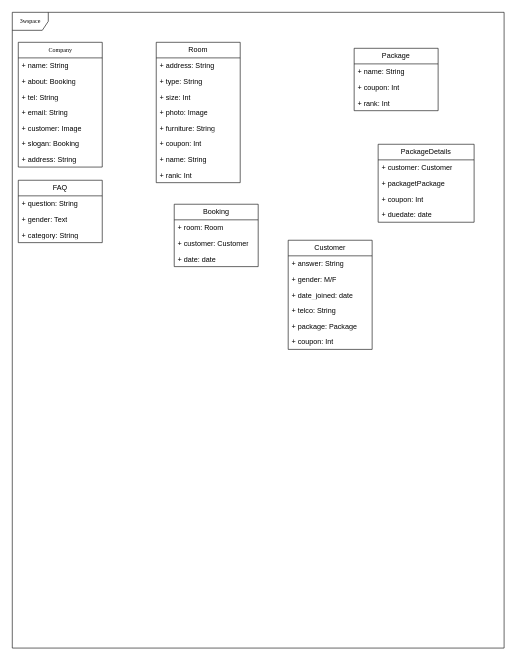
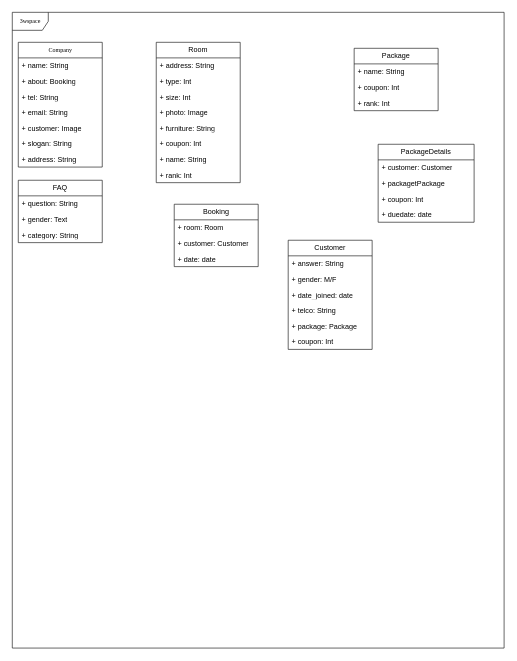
  <mxCell id="0" />
  <mxCell id="1" parent="0" />
  <mxCell id="2" value="3wspace" style="shape=umlFrame;whiteSpace=wrap;html=1;rounded=0;shadow=0;comic=0;labelBackgroundColor=none;strokeWidth=1;fontFamily=Verdana;fontSize=10;align=center;" parent="1" vertex="1"><mxGeometry width="820" height="1060" as="geometry" x="20" y="20" /></mxCell>
  <mxCell id="3" value="Company" style="swimlane;html=1;fontStyle=0;childLayout=stackLayout;horizontal=1;startSize=26;fillColor=none;horizontalStack=0;resizeParent=1;resizeLast=0;collapsible=1;marginBottom=0;swimlaneFillColor=#ffffff;rounded=0;shadow=0;comic=0;labelBackgroundColor=none;strokeWidth=1;fontFamily=Verdana;fontSize=10;align=center;" parent="1" vertex="1"><mxGeometry x="30" y="70" width="140" height="208" as="geometry"><mxRectangle x="590" y="60" width="90" height="30" as="alternateBounds" /></mxGeometry></mxCell>
  <mxCell id="4" value="+ name: String" style="text;html=1;strokeColor=none;fillColor=none;align=left;verticalAlign=top;spacingLeft=4;spacingRight=4;whiteSpace=wrap;overflow=hidden;rotatable=0;points=[[0,0.5],[1,0.5]];portConstraint=eastwest;" parent="3" vertex="1"><mxGeometry y="26" width="140" height="26" as="geometry" /></mxCell>
  <mxCell id="5" value="+ about: Booking" style="text;html=1;strokeColor=none;fillColor=none;align=left;verticalAlign=top;spacingLeft=4;spacingRight=4;whiteSpace=wrap;overflow=hidden;rotatable=0;points=[[0,0.5],[1,0.5]];portConstraint=eastwest;" parent="3" vertex="1"><mxGeometry y="52" width="140" height="26" as="geometry" /></mxCell>
  <mxCell id="6" value="+ tel: String" style="text;html=1;strokeColor=none;fillColor=none;align=left;verticalAlign=top;spacingLeft=4;spacingRight=4;whiteSpace=wrap;overflow=hidden;rotatable=0;points=[[0,0.5],[1,0.5]];portConstraint=eastwest;" parent="3" vertex="1"><mxGeometry y="78" width="140" height="26" as="geometry" /></mxCell>
  <mxCell id="7" value="+ email: String" style="text;html=1;strokeColor=none;fillColor=none;align=left;verticalAlign=top;spacingLeft=4;spacingRight=4;whiteSpace=wrap;overflow=hidden;rotatable=0;points=[[0,0.5],[1,0.5]];portConstraint=eastwest;" parent="3" vertex="1"><mxGeometry y="104" width="140" height="26" as="geometry" /></mxCell>
  <mxCell id="8" value="+ customer: Image" style="text;html=1;strokeColor=none;fillColor=none;align=left;verticalAlign=top;spacingLeft=4;spacingRight=4;whiteSpace=wrap;overflow=hidden;rotatable=0;points=[[0,0.5],[1,0.5]];portConstraint=eastwest;" parent="3" vertex="1"><mxGeometry y="130" width="140" height="26" as="geometry" /></mxCell>
- <mxCell id="9" value="+ slogan: Booking" style="text;html=1;strokeColor=none;fillColor=none;align=left;verticalAlign=top;spacingLeft=4;spacingRight=4;whiteSpace=wrap;overflow=hidden;rotatable=0;points=[[0,0.5],[1,0.5]];portConstraint=eastwest;" parent="3" vertex="1"><mxGeometry y="156" width="140" height="26" as="geometry" /></mxCell>
+ <mxCell id="9" value="+ slogan: String" style="text;html=1;strokeColor=none;fillColor=none;align=left;verticalAlign=top;spacingLeft=4;spacingRight=4;whiteSpace=wrap;overflow=hidden;rotatable=0;points=[[0,0.5],[1,0.5]];portConstraint=eastwest;" parent="3" vertex="1"><mxGeometry y="156" width="140" height="26" as="geometry" /></mxCell>
  <mxCell id="10" value="+ address: String" style="text;html=1;strokeColor=none;fillColor=none;align=left;verticalAlign=top;spacingLeft=4;spacingRight=4;whiteSpace=wrap;overflow=hidden;rotatable=0;points=[[0,0.5],[1,0.5]];portConstraint=eastwest;" parent="3" vertex="1"><mxGeometry y="182" width="140" height="26" as="geometry" /></mxCell>
  <mxCell id="11" value="FAQ" style="swimlane;fontStyle=0;childLayout=stackLayout;horizontal=1;startSize=26;fillColor=none;horizontalStack=0;resizeParent=1;resizeParentMax=0;resizeLast=0;collapsible=1;marginBottom=0;whiteSpace=wrap;html=1;" parent="1" vertex="1"><mxGeometry x="30" y="300" width="140" height="104" as="geometry" /></mxCell>
  <mxCell id="12" value="+ question: String" style="text;strokeColor=none;fillColor=none;align=left;verticalAlign=top;spacingLeft=4;spacingRight=4;overflow=hidden;rotatable=0;points=[[0,0.5],[1,0.5]];portConstraint=eastwest;whiteSpace=wrap;html=1;" parent="11" vertex="1"><mxGeometry y="26" width="140" height="26" as="geometry" /></mxCell>
  <mxCell id="13" value="+ gender: Text" style="text;strokeColor=none;fillColor=none;align=left;verticalAlign=top;spacingLeft=4;spacingRight=4;overflow=hidden;rotatable=0;points=[[0,0.5],[1,0.5]];portConstraint=eastwest;whiteSpace=wrap;html=1;" parent="11" vertex="1"><mxGeometry y="52" width="140" height="26" as="geometry" /></mxCell>
  <mxCell id="14" value="+ category: String" style="text;strokeColor=none;fillColor=none;align=left;verticalAlign=top;spacingLeft=4;spacingRight=4;overflow=hidden;rotatable=0;points=[[0,0.5],[1,0.5]];portConstraint=eastwest;whiteSpace=wrap;html=1;" parent="11" vertex="1"><mxGeometry y="78" width="140" height="26" as="geometry" /></mxCell>
  <mxCell id="15" value="Customer" style="swimlane;fontStyle=0;childLayout=stackLayout;horizontal=1;startSize=26;fillColor=none;horizontalStack=0;resizeParent=1;resizeParentMax=0;resizeLast=0;collapsible=1;marginBottom=0;whiteSpace=wrap;html=1;" parent="1" vertex="1"><mxGeometry x="480" y="400" width="140" height="182" as="geometry" /></mxCell>
  <mxCell id="16" value="+ answer: String" style="text;strokeColor=none;fillColor=none;align=left;verticalAlign=top;spacingLeft=4;spacingRight=4;overflow=hidden;rotatable=0;points=[[0,0.5],[1,0.5]];portConstraint=eastwest;whiteSpace=wrap;html=1;" parent="15" vertex="1"><mxGeometry y="26" width="140" height="26" as="geometry" /></mxCell>
  <mxCell id="17" value="+ gender: M/F" style="text;strokeColor=none;fillColor=none;align=left;verticalAlign=top;spacingLeft=4;spacingRight=4;overflow=hidden;rotatable=0;points=[[0,0.5],[1,0.5]];portConstraint=eastwest;whiteSpace=wrap;html=1;" parent="15" vertex="1"><mxGeometry y="52" width="140" height="26" as="geometry" /></mxCell>
  <mxCell id="18" value="+ date_joined: date" style="text;strokeColor=none;fillColor=none;align=left;verticalAlign=top;spacingLeft=4;spacingRight=4;overflow=hidden;rotatable=0;points=[[0,0.5],[1,0.5]];portConstraint=eastwest;whiteSpace=wrap;html=1;" parent="15" vertex="1"><mxGeometry y="78" width="140" height="26" as="geometry" /></mxCell>
  <mxCell id="19" value="+ telco: String" style="text;strokeColor=none;fillColor=none;align=left;verticalAlign=top;spacingLeft=4;spacingRight=4;overflow=hidden;rotatable=0;points=[[0,0.5],[1,0.5]];portConstraint=eastwest;whiteSpace=wrap;html=1;" parent="15" vertex="1"><mxGeometry y="104" width="140" height="26" as="geometry" /></mxCell>
  <mxCell id="20" value="+ package: Package" style="text;strokeColor=none;fillColor=none;align=left;verticalAlign=top;spacingLeft=4;spacingRight=4;overflow=hidden;rotatable=0;points=[[0,0.5],[1,0.5]];portConstraint=eastwest;whiteSpace=wrap;html=1;" parent="15" vertex="1"><mxGeometry y="130" width="140" height="26" as="geometry" /></mxCell>
  <mxCell id="21" value="+ coupon: Int" style="text;strokeColor=none;fillColor=none;align=left;verticalAlign=top;spacingLeft=4;spacingRight=4;overflow=hidden;rotatable=0;points=[[0,0.5],[1,0.5]];portConstraint=eastwest;whiteSpace=wrap;html=1;" parent="15" vertex="1"><mxGeometry y="156" width="140" height="26" as="geometry" /></mxCell>
  <mxCell id="22" value="Package" style="swimlane;fontStyle=0;childLayout=stackLayout;horizontal=1;startSize=26;fillColor=none;horizontalStack=0;resizeParent=1;resizeParentMax=0;resizeLast=0;collapsible=1;marginBottom=0;whiteSpace=wrap;html=1;" parent="1" vertex="1"><mxGeometry x="590" y="80" width="140" height="104" as="geometry" /></mxCell>
  <mxCell id="23" value="+ name: String" style="text;strokeColor=none;fillColor=none;align=left;verticalAlign=top;spacingLeft=4;spacingRight=4;overflow=hidden;rotatable=0;points=[[0,0.5],[1,0.5]];portConstraint=eastwest;whiteSpace=wrap;html=1;" parent="22" vertex="1"><mxGeometry y="26" width="140" height="26" as="geometry" /></mxCell>
  <mxCell id="24" value="+ coupon: Int" style="text;strokeColor=none;fillColor=none;align=left;verticalAlign=top;spacingLeft=4;spacingRight=4;overflow=hidden;rotatable=0;points=[[0,0.5],[1,0.5]];portConstraint=eastwest;whiteSpace=wrap;html=1;" parent="22" vertex="1"><mxGeometry y="52" width="140" height="26" as="geometry" /></mxCell>
  <mxCell id="25" value="+ rank: Int" style="text;strokeColor=none;fillColor=none;align=left;verticalAlign=top;spacingLeft=4;spacingRight=4;overflow=hidden;rotatable=0;points=[[0,0.5],[1,0.5]];portConstraint=eastwest;whiteSpace=wrap;html=1;" parent="22" vertex="1"><mxGeometry y="78" width="140" height="26" as="geometry" /></mxCell>
  <mxCell id="26" value="Booking" style="swimlane;fontStyle=0;childLayout=stackLayout;horizontal=1;startSize=26;fillColor=none;horizontalStack=0;resizeParent=1;resizeParentMax=0;resizeLast=0;collapsible=1;marginBottom=0;whiteSpace=wrap;html=1;fillOpacity=100;" parent="1" vertex="1"><mxGeometry x="290" y="340" width="140" height="104" as="geometry" /></mxCell>
  <mxCell id="27" value="+ room: Room" style="text;strokeColor=none;fillColor=none;align=left;verticalAlign=top;spacingLeft=4;spacingRight=4;overflow=hidden;rotatable=0;points=[[0,0.5],[1,0.5]];portConstraint=eastwest;whiteSpace=wrap;html=1;" parent="26" vertex="1"><mxGeometry y="26" width="140" height="26" as="geometry" /></mxCell>
  <mxCell id="28" value="+ customer: Customer" style="text;strokeColor=none;fillColor=none;align=left;verticalAlign=top;spacingLeft=4;spacingRight=4;overflow=hidden;rotatable=0;points=[[0,0.5],[1,0.5]];portConstraint=eastwest;whiteSpace=wrap;html=1;" parent="26" vertex="1"><mxGeometry y="52" width="140" height="26" as="geometry" /></mxCell>
  <mxCell id="29" value="+ date: date" style="text;strokeColor=none;fillColor=none;align=left;verticalAlign=top;spacingLeft=4;spacingRight=4;overflow=hidden;rotatable=0;points=[[0,0.5],[1,0.5]];portConstraint=eastwest;whiteSpace=wrap;html=1;" parent="26" vertex="1"><mxGeometry y="78" width="140" height="26" as="geometry" /></mxCell>
  <mxCell id="30" value="Room" style="swimlane;fontStyle=0;childLayout=stackLayout;horizontal=1;startSize=26;fillColor=none;horizontalStack=0;resizeParent=1;resizeParentMax=0;resizeLast=0;collapsible=1;marginBottom=0;whiteSpace=wrap;html=1;" parent="1" vertex="1"><mxGeometry x="260" y="70" width="140" height="234" as="geometry" /></mxCell>
  <mxCell id="31" value="+ address: String" style="text;strokeColor=none;fillColor=none;align=left;verticalAlign=top;spacingLeft=4;spacingRight=4;overflow=hidden;rotatable=0;points=[[0,0.5],[1,0.5]];portConstraint=eastwest;whiteSpace=wrap;html=1;" parent="30" vertex="1"><mxGeometry y="26" width="140" height="26" as="geometry" /></mxCell>
- <mxCell id="32" value="+ type: String" style="text;strokeColor=none;fillColor=none;align=left;verticalAlign=top;spacingLeft=4;spacingRight=4;overflow=hidden;rotatable=0;points=[[0,0.5],[1,0.5]];portConstraint=eastwest;whiteSpace=wrap;html=1;" parent="30" vertex="1"><mxGeometry y="52" width="140" height="26" as="geometry" /></mxCell>
+ <mxCell id="32" value="+ type: Int" style="text;strokeColor=none;fillColor=none;align=left;verticalAlign=top;spacingLeft=4;spacingRight=4;overflow=hidden;rotatable=0;points=[[0,0.5],[1,0.5]];portConstraint=eastwest;whiteSpace=wrap;html=1;" parent="30" vertex="1"><mxGeometry y="52" width="140" height="26" as="geometry" /></mxCell>
  <mxCell id="33" value="+ size: Int" style="text;strokeColor=none;fillColor=none;align=left;verticalAlign=top;spacingLeft=4;spacingRight=4;overflow=hidden;rotatable=0;points=[[0,0.5],[1,0.5]];portConstraint=eastwest;whiteSpace=wrap;html=1;" parent="30" vertex="1"><mxGeometry y="78" width="140" height="26" as="geometry" /></mxCell>
  <mxCell id="34" value="+ photo: Image" style="text;strokeColor=none;fillColor=none;align=left;verticalAlign=top;spacingLeft=4;spacingRight=4;overflow=hidden;rotatable=0;points=[[0,0.5],[1,0.5]];portConstraint=eastwest;whiteSpace=wrap;html=1;" parent="30" vertex="1"><mxGeometry y="104" width="140" height="26" as="geometry" /></mxCell>
  <mxCell id="35" value="+ furniture: String" style="text;strokeColor=none;fillColor=none;align=left;verticalAlign=top;spacingLeft=4;spacingRight=4;overflow=hidden;rotatable=0;points=[[0,0.5],[1,0.5]];portConstraint=eastwest;whiteSpace=wrap;html=1;" parent="30" vertex="1"><mxGeometry y="130" width="140" height="26" as="geometry" /></mxCell>
  <mxCell id="36" value="+ coupon: Int" style="text;strokeColor=none;fillColor=none;align=left;verticalAlign=top;spacingLeft=4;spacingRight=4;overflow=hidden;rotatable=0;points=[[0,0.5],[1,0.5]];portConstraint=eastwest;whiteSpace=wrap;html=1;" parent="30" vertex="1"><mxGeometry y="156" width="140" height="26" as="geometry" /></mxCell>
  <mxCell id="37" value="+ name: String" style="text;strokeColor=none;fillColor=none;align=left;verticalAlign=top;spacingLeft=4;spacingRight=4;overflow=hidden;rotatable=0;points=[[0,0.5],[1,0.5]];portConstraint=eastwest;whiteSpace=wrap;html=1;" vertex="1" parent="30"><mxGeometry y="182" width="140" height="26" as="geometry" /></mxCell>
  <mxCell id="38" value="+ rank: Int" style="text;strokeColor=none;fillColor=none;align=left;verticalAlign=top;spacingLeft=4;spacingRight=4;overflow=hidden;rotatable=0;points=[[0,0.5],[1,0.5]];portConstraint=eastwest;whiteSpace=wrap;html=1;" vertex="1" parent="30"><mxGeometry y="208" width="140" height="26" as="geometry" /></mxCell>
  <mxCell id="39" value="PackageDetails" style="swimlane;fontStyle=0;childLayout=stackLayout;horizontal=1;startSize=26;fillColor=none;horizontalStack=0;resizeParent=1;resizeParentMax=0;resizeLast=0;collapsible=1;marginBottom=0;whiteSpace=wrap;html=1;" parent="1" vertex="1"><mxGeometry x="630" y="240" width="160" height="130" as="geometry" /></mxCell>
  <mxCell id="40" value="+ customer: Customer" style="text;strokeColor=none;fillColor=none;align=left;verticalAlign=top;spacingLeft=4;spacingRight=4;overflow=hidden;rotatable=0;points=[[0,0.5],[1,0.5]];portConstraint=eastwest;whiteSpace=wrap;html=1;" parent="39" vertex="1"><mxGeometry y="26" width="160" height="26" as="geometry" /></mxCell>
  <mxCell id="41" value="+ packagetPackage" style="text;strokeColor=none;fillColor=none;align=left;verticalAlign=top;spacingLeft=4;spacingRight=4;overflow=hidden;rotatable=0;points=[[0,0.5],[1,0.5]];portConstraint=eastwest;whiteSpace=wrap;html=1;" parent="39" vertex="1"><mxGeometry y="52" width="160" height="26" as="geometry" /></mxCell>
  <mxCell id="42" value="+ coupon: Int" style="text;strokeColor=none;fillColor=none;align=left;verticalAlign=top;spacingLeft=4;spacingRight=4;overflow=hidden;rotatable=0;points=[[0,0.5],[1,0.5]];portConstraint=eastwest;whiteSpace=wrap;html=1;" parent="39" vertex="1"><mxGeometry y="78" width="160" height="26" as="geometry" /></mxCell>
  <mxCell id="43" value="+ duedate: date" style="text;strokeColor=none;fillColor=none;align=left;verticalAlign=top;spacingLeft=4;spacingRight=4;overflow=hidden;rotatable=0;points=[[0,0.5],[1,0.5]];portConstraint=eastwest;whiteSpace=wrap;html=1;" parent="39" vertex="1"><mxGeometry y="104" width="160" height="26" as="geometry" /></mxCell>
